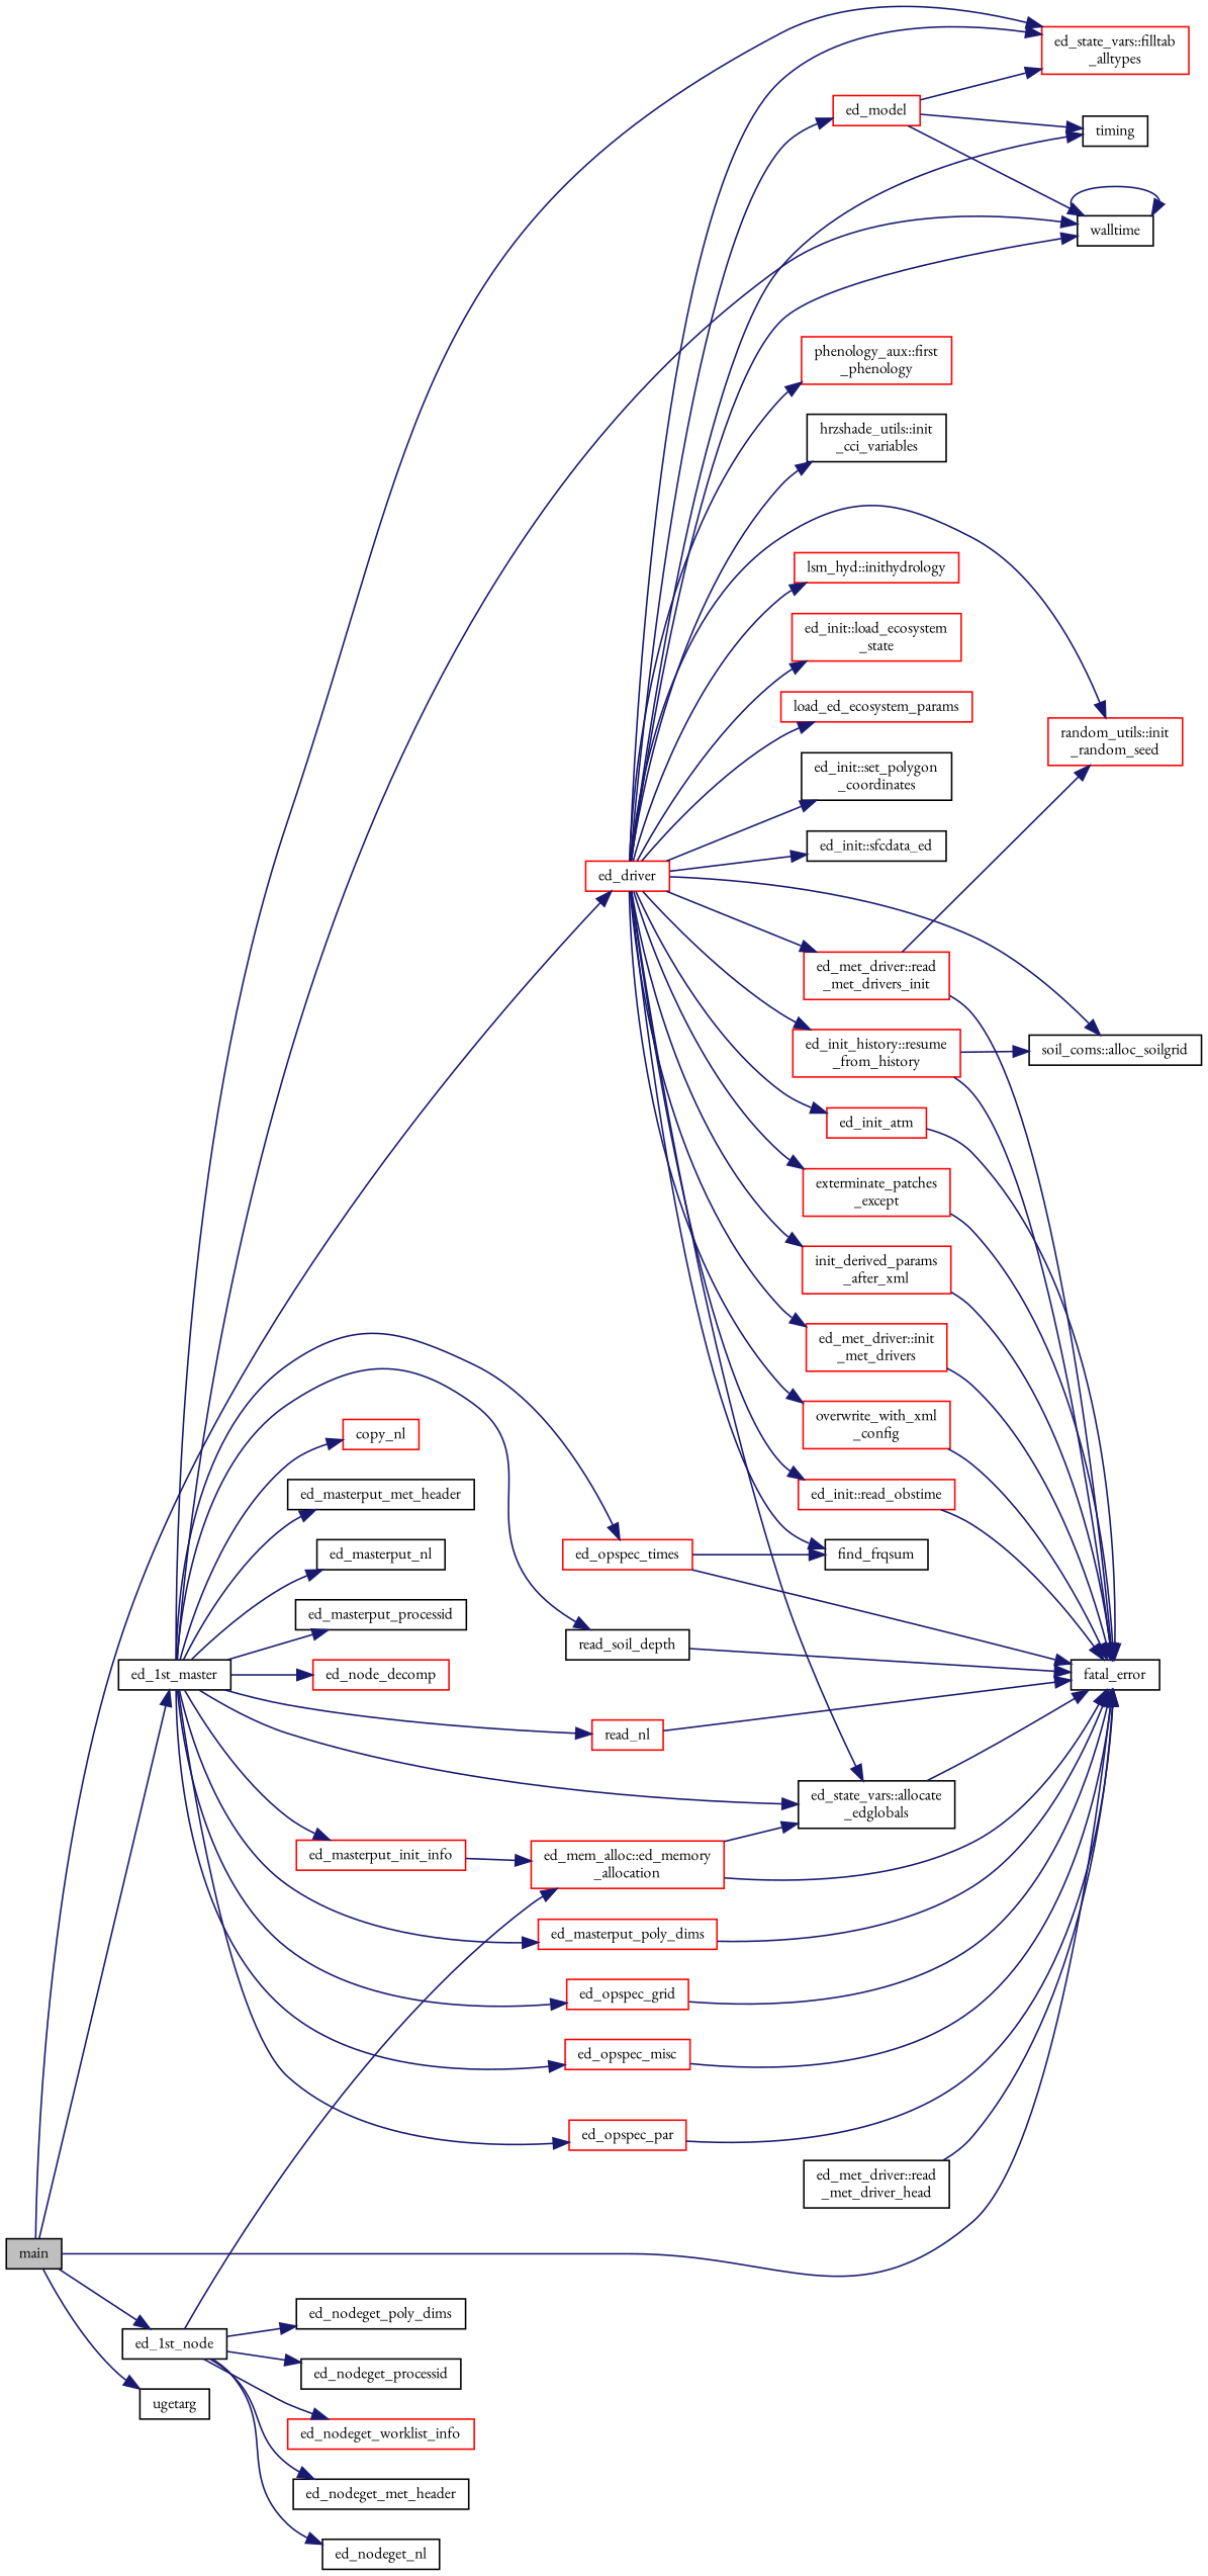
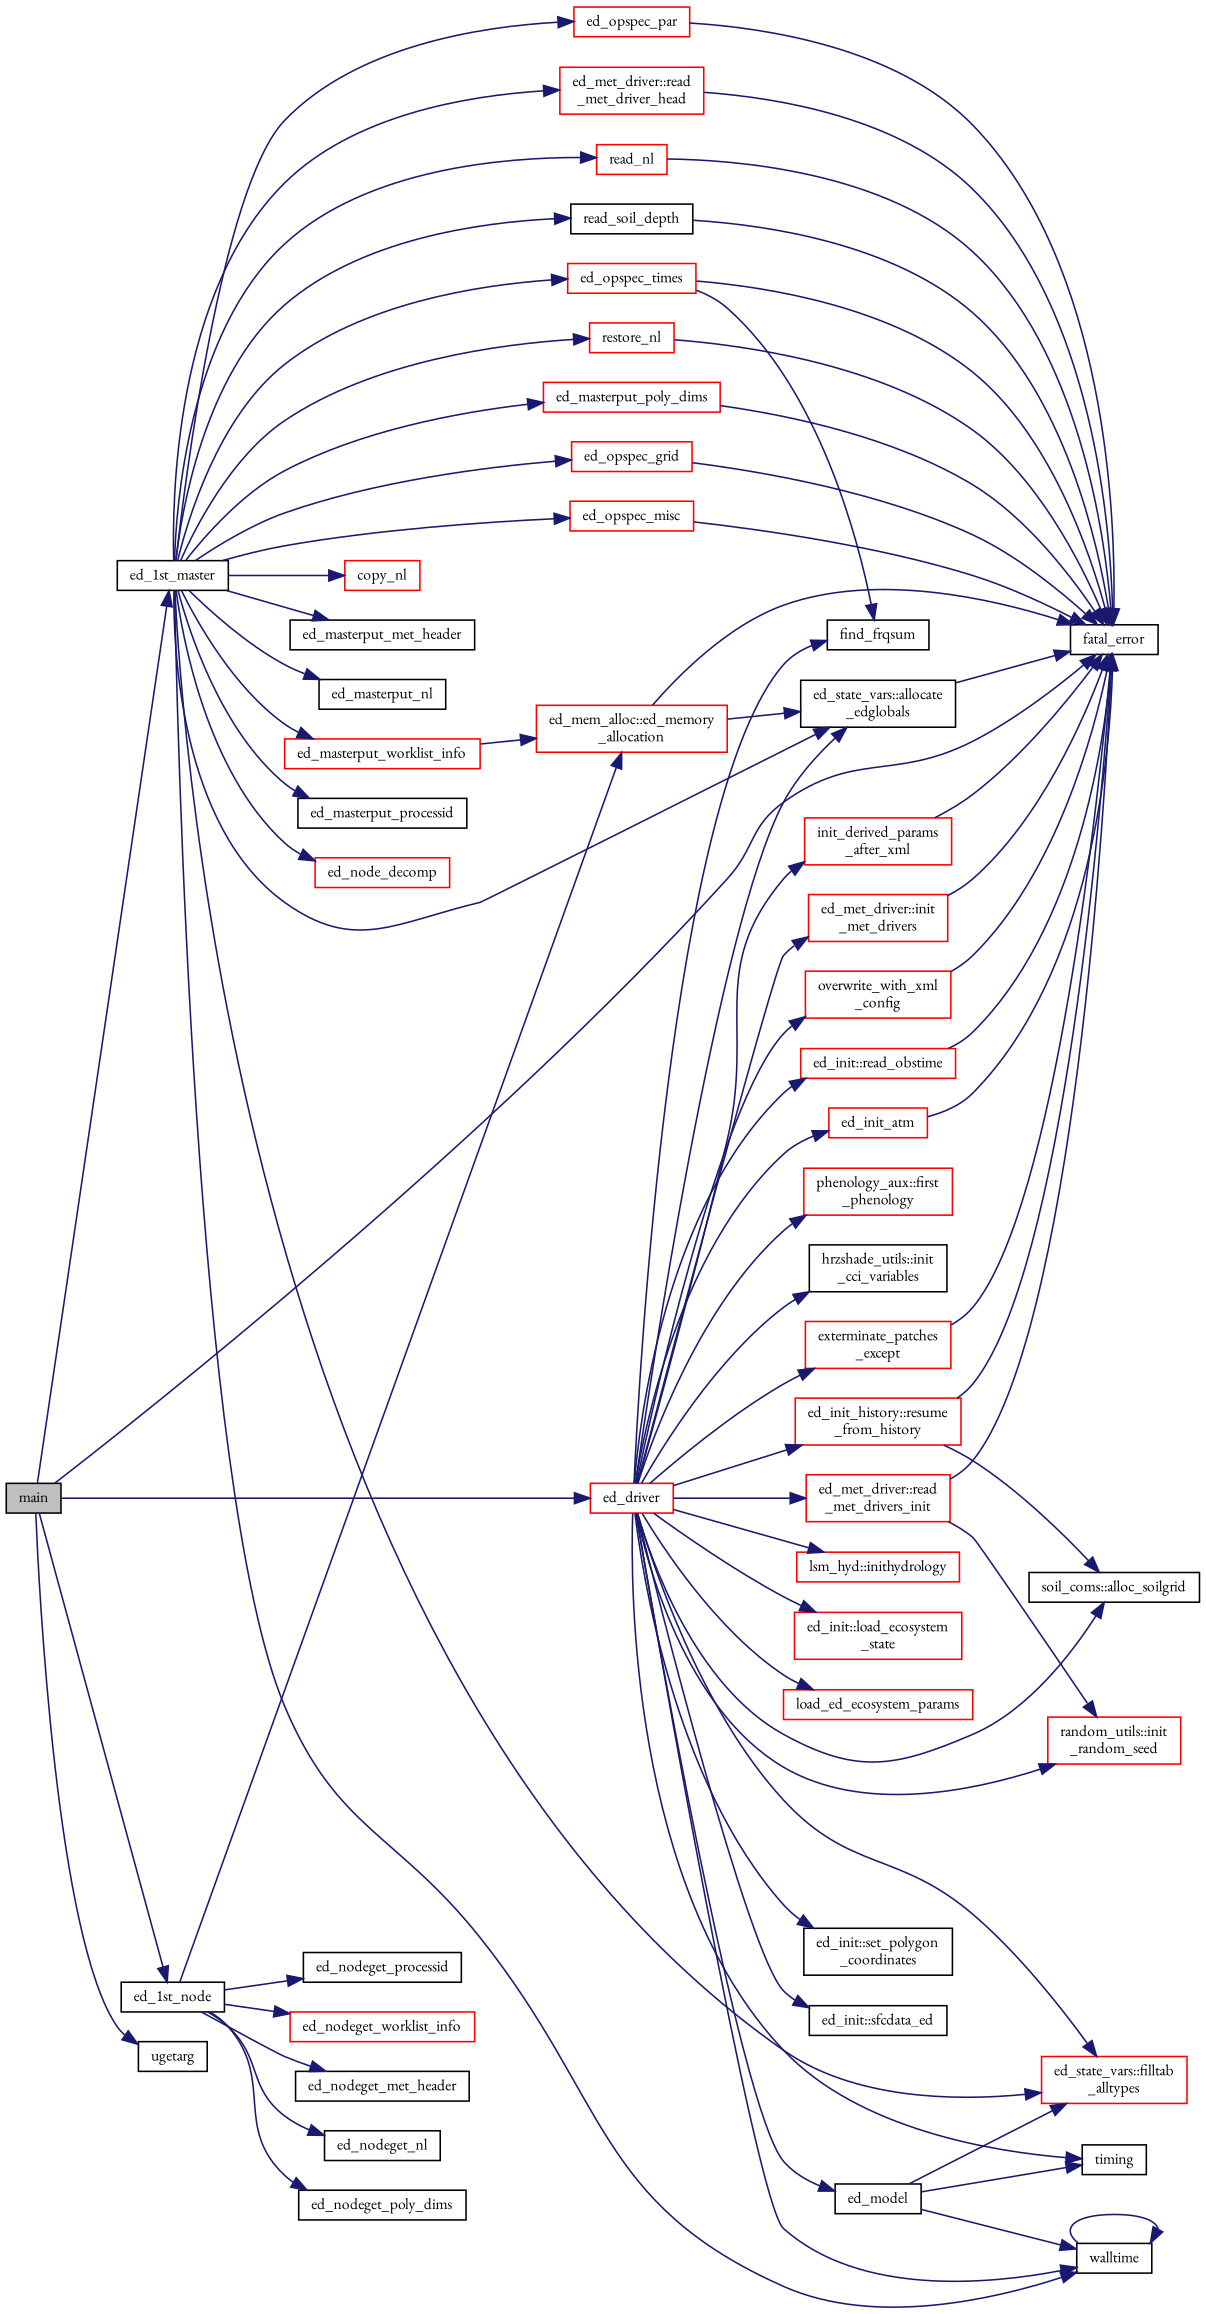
  digraph {
    fontname="EB Garamond"
    rankdir=LR
    node [color=red fillcolor=white fontname="EB Garamond" fontsize=10 shape=record style=filled]
    edge [color=midnightblue fontname="EB Garamond" fontsize=10 labelfontname=Helvetica labelfontsize=10 style=solid]
    n1 [color=black fillcolor=grey75 fontcolor=black height=0.2 label=main width=0.4]
    n2 [color=black height=0.2 label=ed_1st_master width=0.4]
    n3 [color=black height=0.2 label=fatal_error width=0.4]
    n4 [color=black height=0.2 label=ed_1st_node width=0.4]
    n5 [height=0.2 label=ed_driver width=0.4]
    n6 [color=black height=0.2 label=ugetarg width=0.4]
    n7 [color=black height=0.2 label="ed_state_vars::allocate\l_edglobals" width=0.4]
    n8 [height=0.2 label=copy_nl width=0.4]
    n9 [color=black height=0.2 label=ed_masterput_met_header width=0.4]
    n10 [color=black height=0.2 label=ed_masterput_nl width=0.4]
    n11 [height=0.2 label=ed_masterput_poly_dims width=0.4]
    n12 [color=black height=0.2 label=ed_masterput_processid width=0.4]
-   n13 [height=0.2 label=ed_masterput_init_info width=0.4]
+   n13 [height=0.2 label=ed_masterput_worklist_info width=0.4]
    n14 [height=0.2 label=ed_node_decomp width=0.4]
    n15 [height=0.2 label=ed_opspec_grid width=0.4]
    n16 [height=0.2 label=ed_opspec_misc width=0.4]
    n17 [height=0.2 label=ed_opspec_par width=0.4]
    n18 [height=0.2 label=ed_opspec_times width=0.4]
    n19 [height=0.2 label="ed_state_vars::filltab\l_alltypes" width=0.4]
-   n20 [color=black height=0.2 label="ed_met_driver::read\l_met_driver_head" width=0.4]
+   n20 [height=0.2 label="ed_met_driver::read\l_met_driver_head" width=0.4]
    n21 [height=0.2 label=read_nl width=0.4]
    n22 [color=black height=0.2 label=read_soil_depth width=0.4]
+   n23 [height=0.2 label=restore_nl width=0.4]
    n24 [color=black height=0.2 label=walltime width=0.4]
    n25 [height=0.2 label="ed_mem_alloc::ed_memory\l_allocation" width=0.4]
    n26 [color=black height=0.2 label=ed_nodeget_met_header width=0.4]
    n27 [color=black height=0.2 label=ed_nodeget_nl width=0.4]
    n28 [color=black height=0.2 label=ed_nodeget_poly_dims width=0.4]
    n29 [color=black height=0.2 label=ed_nodeget_processid width=0.4]
    n30 [height=0.2 label=ed_nodeget_worklist_info width=0.4]
    n31 [color=black height=0.2 label=find_frqsum width=0.4]
    n32 [color=black height=0.2 label="soil_coms::alloc_soilgrid" width=0.4]
    n33 [height=0.2 label=ed_init_atm width=0.4]
-   n34 [height=0.2 label=ed_model width=0.4]
+   n34 [color=black height=0.2 label=ed_model width=0.4]
    n35 [color=black height=0.2 label=timing width=0.4]
    n36 [height=0.2 label="exterminate_patches\l_except" width=0.4]
    n37 [height=0.2 label="phenology_aux::first\l_phenology" width=0.4]
    n38 [color=black height=0.2 label="hrzshade_utils::init\l_cci_variables" width=0.4]
    n39 [height=0.2 label="init_derived_params\l_after_xml" width=0.4]
    n40 [height=0.2 label="ed_met_driver::init\l_met_drivers" width=0.4]
    n41 [height=0.2 label="random_utils::init\l_random_seed" width=0.4]
    n42 [height=0.2 label="lsm_hyd::inithydrology" width=0.4]
    n43 [height=0.2 label="ed_init::load_ecosystem\l_state" width=0.4]
    n44 [height=0.2 label=load_ed_ecosystem_params width=0.4]
    n45 [height=0.2 label="overwrite_with_xml\l_config" width=0.4]
    n46 [height=0.2 label="ed_met_driver::read\l_met_drivers_init" width=0.4]
    n47 [height=0.2 label="ed_init::read_obstime" width=0.4]
    n48 [height=0.2 label="ed_init_history::resume\l_from_history" width=0.4]
    n49 [color=black height=0.2 label="ed_init::set_polygon\l_coordinates" width=0.4]
    n50 [color=black height=0.2 label="ed_init::sfcdata_ed" width=0.4]
    n1 -> n2
    n1 -> n3
    n1 -> n4
    n1 -> n5
    n1 -> n6
    n2 -> n7
    n2 -> n8
    n2 -> n9
    n2 -> n10
    n2 -> n11
    n2 -> n12
    n2 -> n13
    n2 -> n14
    n2 -> n15
    n2 -> n16
    n2 -> n17
    n2 -> n18
    n2 -> n19
+   n2 -> n20
    n2 -> n21
    n2 -> n22
+   n2 -> n23
    n2 -> n24
    n4 -> n25
    n4 -> n26
    n4 -> n27
    n4 -> n28
    n4 -> n29
    n4 -> n30
    n5 -> n7
    n5 -> n19
    n5 -> n24
    n5 -> n31
    n5 -> n32
    n5 -> n33
    n5 -> n34
    n5 -> n35
    n5 -> n36
    n5 -> n37
    n5 -> n38
    n5 -> n39
    n5 -> n40
    n5 -> n41
    n5 -> n42
    n5 -> n43
    n5 -> n44
    n5 -> n45
    n5 -> n46
    n5 -> n47
    n5 -> n48
    n5 -> n49
    n5 -> n50
    n7 -> n3
    n11 -> n3
    n13 -> n25
    n15 -> n3
    n16 -> n3
    n17 -> n3
    n18 -> n3
    n18 -> n31
    n20 -> n3
    n21 -> n3
    n22 -> n3
+   n23 -> n3
    n24 -> n24
    n25 -> n3
    n25 -> n7
    n33 -> n3
    n34 -> n19
    n34 -> n24
    n34 -> n35
    n36 -> n3
    n39 -> n3
    n40 -> n3
    n45 -> n3
    n46 -> n3
    n46 -> n41
    n47 -> n3
    n48 -> n3
    n48 -> n32
  }
